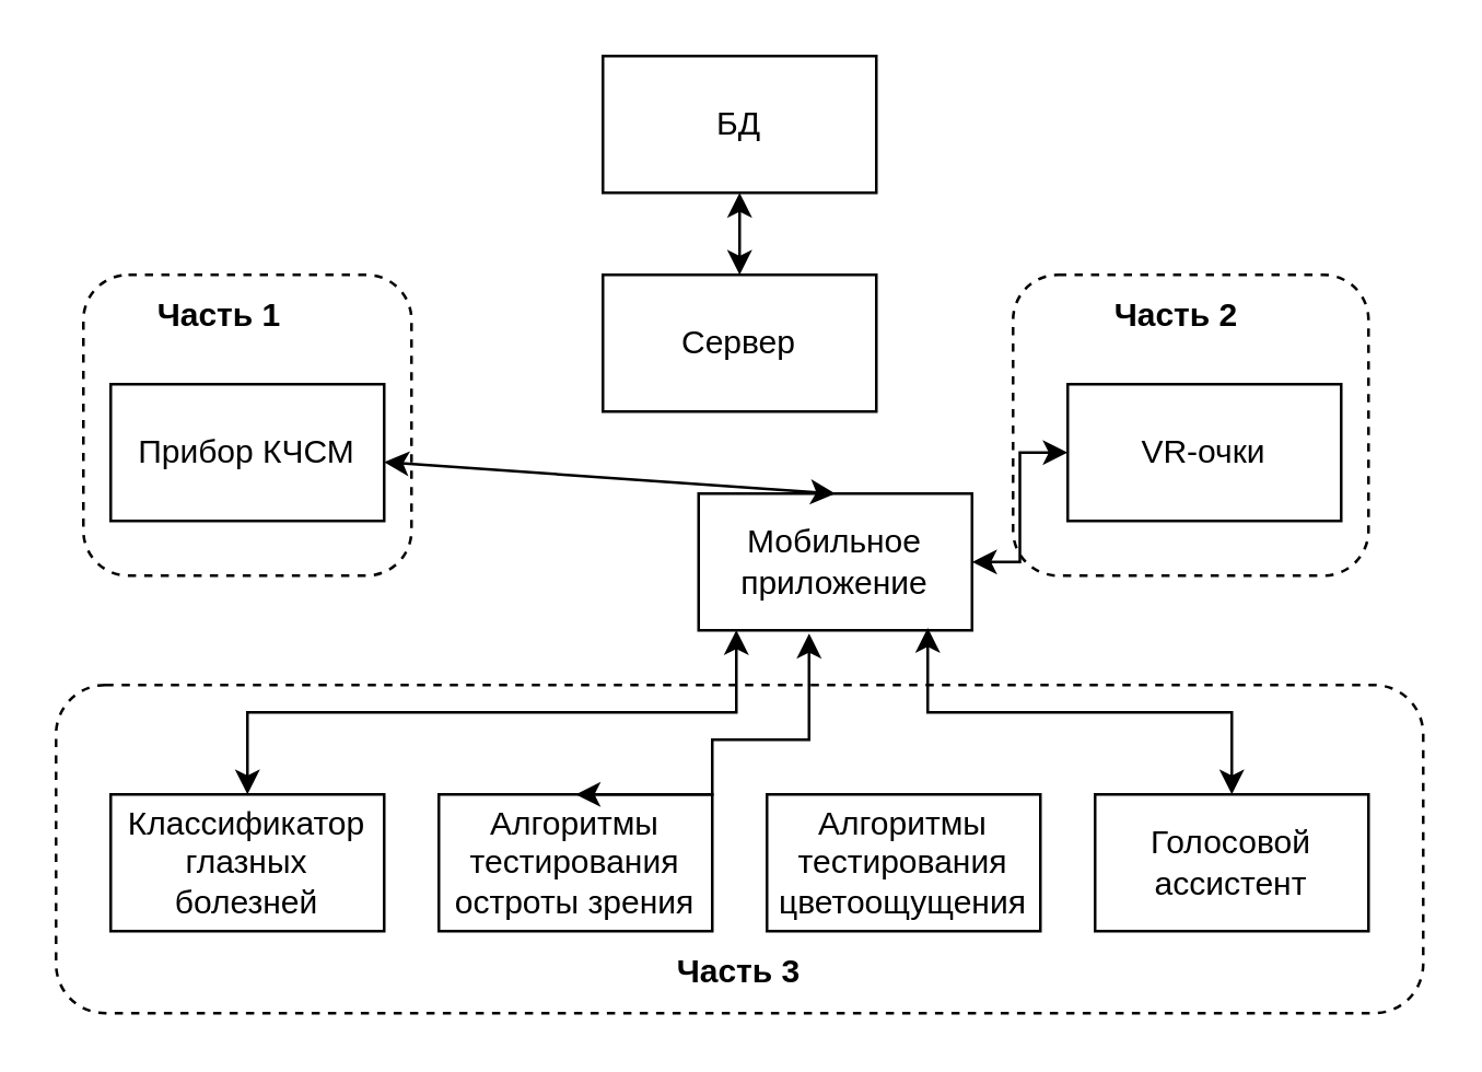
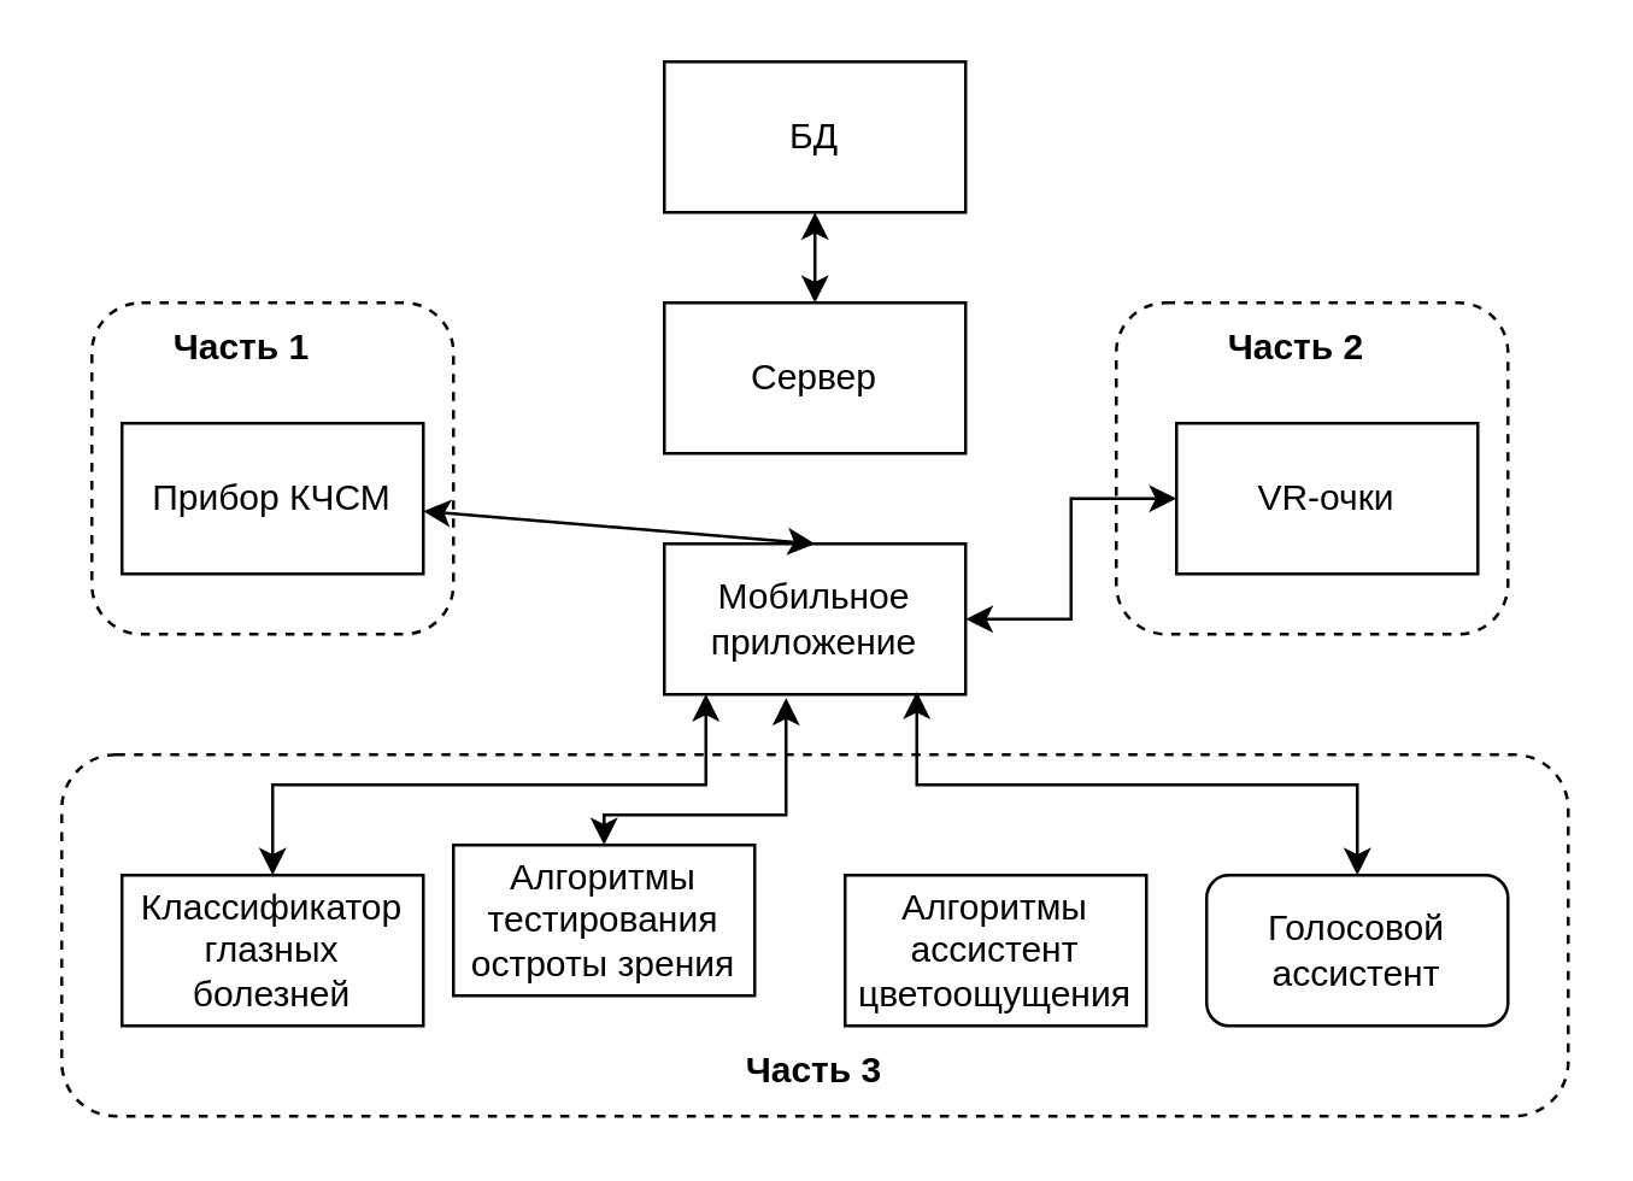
  <mxCell id="0" />
  <mxCell id="1" parent="0" />
  <mxCell id="2" value="" style="rounded=1;whiteSpace=wrap;html=1;fillColor=none;dashed=1;" vertex="1" parent="1"><mxGeometry x="370" y="100" width="130" height="110" as="geometry" /></mxCell>
  <mxCell id="3" value="" style="rounded=1;whiteSpace=wrap;html=1;fillColor=none;dashed=1;" vertex="1" parent="1"><mxGeometry x="30" y="100" width="120" height="110" as="geometry" /></mxCell>
  <mxCell id="4" value="БД" style="rounded=0;whiteSpace=wrap;html=1;" vertex="1" parent="1"><mxGeometry x="220" y="20" width="100" height="50" as="geometry" /></mxCell>
  <mxCell id="5" value="Сервер" style="rounded=0;whiteSpace=wrap;html=1;" vertex="1" parent="1"><mxGeometry x="220" y="100" width="100" height="50" as="geometry" /></mxCell>
- <mxCell id="6" value="Мобильное приложение" style="rounded=0;whiteSpace=wrap;html=1;" vertex="1" parent="1"><mxGeometry x="255" y="180" width="100" height="50" as="geometry" /></mxCell>
+ <mxCell id="6" value="Мобильное приложение" style="rounded=0;whiteSpace=wrap;html=1;" vertex="1" parent="1"><mxGeometry x="220" y="180" width="100" height="50" as="geometry" /></mxCell>
  <mxCell id="7" value="Прибор КЧСМ" style="rounded=0;whiteSpace=wrap;html=1;" vertex="1" parent="1"><mxGeometry x="40" y="140" width="100" height="50" as="geometry" /></mxCell>
  <mxCell id="8" value="Классификатор глазных болезней" style="rounded=0;whiteSpace=wrap;html=1;" vertex="1" parent="1"><mxGeometry x="40" y="290" width="100" height="50" as="geometry" /></mxCell>
  <mxCell id="9" value="VR-очки" style="rounded=0;whiteSpace=wrap;html=1;" vertex="1" parent="1"><mxGeometry x="390" y="140" width="100" height="50" as="geometry" /></mxCell>
- <mxCell id="10" value="Голосовой ассистент" style="rounded=0;whiteSpace=wrap;html=1;" vertex="1" parent="1"><mxGeometry x="400" y="290" width="100" height="50" as="geometry" /></mxCell>
- <mxCell id="11" value="Алгоритмы тестирования остроты зрения" style="rounded=0;whiteSpace=wrap;html=1;" vertex="1" parent="1"><mxGeometry x="160" y="290" width="100" height="50" as="geometry" /></mxCell>
- <mxCell id="12" value="Алгоритмы тестирования цветоощущения" style="rounded=0;whiteSpace=wrap;html=1;" vertex="1" parent="1"><mxGeometry x="280" y="290" width="100" height="50" as="geometry" /></mxCell>
+ <mxCell id="10" value="Голосовой ассистент" style="whiteSpace=wrap;html=1;rounded=1;" vertex="1" parent="1"><mxGeometry x="400" y="290" width="100" height="50" as="geometry" /></mxCell>
+ <mxCell id="11" value="Алгоритмы тестирования остроты зрения" style="rounded=0;whiteSpace=wrap;html=1;" vertex="1" parent="1"><mxGeometry x="150" y="280" width="100" height="50" as="geometry" /></mxCell>
+ <mxCell id="12" value="Алгоритмы ассистент цветоощущения" style="rounded=0;whiteSpace=wrap;html=1;" vertex="1" parent="1"><mxGeometry x="280" y="290" width="100" height="50" as="geometry" /></mxCell>
  <mxCell id="13" value="" style="endArrow=classic;startArrow=classic;html=1;rounded=0;exitX=0.5;exitY=0;exitDx=0;exitDy=0;entryX=0.5;entryY=1;entryDx=0;entryDy=0;" edge="1" parent="1" source="5" target="4"><mxGeometry width="50" height="50" relative="1" as="geometry"><mxPoint x="410" y="20" as="sourcePoint" /><mxPoint x="460" y="-30" as="targetPoint" /></mxGeometry></mxCell>
  <mxCell id="14" value="" style="endArrow=classic;startArrow=classic;html=1;rounded=0;exitX=0.5;exitY=0;exitDx=0;exitDy=0;" edge="1" parent="1" source="6" target="7"><mxGeometry width="50" height="50" relative="1" as="geometry"><mxPoint x="280" y="110" as="sourcePoint" /><mxPoint x="280" y="80" as="targetPoint" /></mxGeometry></mxCell>
  <mxCell id="15" value="" style="endArrow=classic;startArrow=classic;html=1;rounded=0;exitX=1;exitY=0.5;exitDx=0;exitDy=0;entryX=0;entryY=0.5;entryDx=0;entryDy=0;edgeStyle=orthogonalEdgeStyle;" edge="1" parent="1" source="6" target="9"><mxGeometry width="50" height="50" relative="1" as="geometry"><mxPoint x="290" y="120" as="sourcePoint" /><mxPoint x="290" y="90" as="targetPoint" /></mxGeometry></mxCell>
  <mxCell id="16" value="" style="endArrow=classic;startArrow=classic;html=1;rounded=0;exitX=0.5;exitY=0;exitDx=0;exitDy=0;entryX=0.138;entryY=0.998;entryDx=0;entryDy=0;edgeStyle=orthogonalEdgeStyle;entryPerimeter=0;" edge="1" parent="1" source="8" target="6"><mxGeometry width="50" height="50" relative="1" as="geometry"><mxPoint x="330" y="215" as="sourcePoint" /><mxPoint x="400" y="165" as="targetPoint" /></mxGeometry></mxCell>
  <mxCell id="17" value="" style="endArrow=classic;startArrow=classic;html=1;rounded=0;exitX=0.838;exitY=0.982;exitDx=0;exitDy=0;entryX=0.5;entryY=0;entryDx=0;entryDy=0;edgeStyle=orthogonalEdgeStyle;exitPerimeter=0;" edge="1" parent="1" source="6" target="10"><mxGeometry width="50" height="50" relative="1" as="geometry"><mxPoint x="340" y="225" as="sourcePoint" /><mxPoint x="410" y="175" as="targetPoint" /></mxGeometry></mxCell>
  <mxCell id="18" value="" style="endArrow=classic;startArrow=classic;html=1;rounded=0;exitX=0.404;exitY=1.023;exitDx=0;exitDy=0;edgeStyle=orthogonalEdgeStyle;exitPerimeter=0;entryX=0.5;entryY=0;entryDx=0;entryDy=0;" edge="1" parent="1" source="6" target="11"><mxGeometry width="50" height="50" relative="1" as="geometry"><mxPoint x="297" y="240" as="sourcePoint" /><mxPoint x="340" y="280" as="targetPoint" /><Array as="points"><mxPoint x="260" y="270" /></Array></mxGeometry></mxCell>
  <mxCell id="19" value="" style="rounded=1;whiteSpace=wrap;html=1;fillColor=none;dashed=1;" vertex="1" parent="1"><mxGeometry x="20" y="250" width="500" height="120" as="geometry" /></mxCell>
  <mxCell id="20" value="&lt;b&gt;Часть 1&lt;/b&gt;" style="text;html=1;align=center;verticalAlign=middle;whiteSpace=wrap;rounded=0;" vertex="1" parent="1"><mxGeometry x="50" y="100" width="60" height="30" as="geometry" /></mxCell>
  <mxCell id="21" value="&lt;b&gt;Часть 2&lt;/b&gt;" style="text;html=1;align=center;verticalAlign=middle;whiteSpace=wrap;rounded=0;" vertex="1" parent="1"><mxGeometry x="400" y="100" width="60" height="30" as="geometry" /></mxCell>
  <mxCell id="22" value="&lt;b&gt;Часть 3&lt;/b&gt;" style="text;html=1;align=center;verticalAlign=middle;whiteSpace=wrap;rounded=0;" vertex="1" parent="1"><mxGeometry x="240" y="340" width="60" height="30" as="geometry" /></mxCell>
